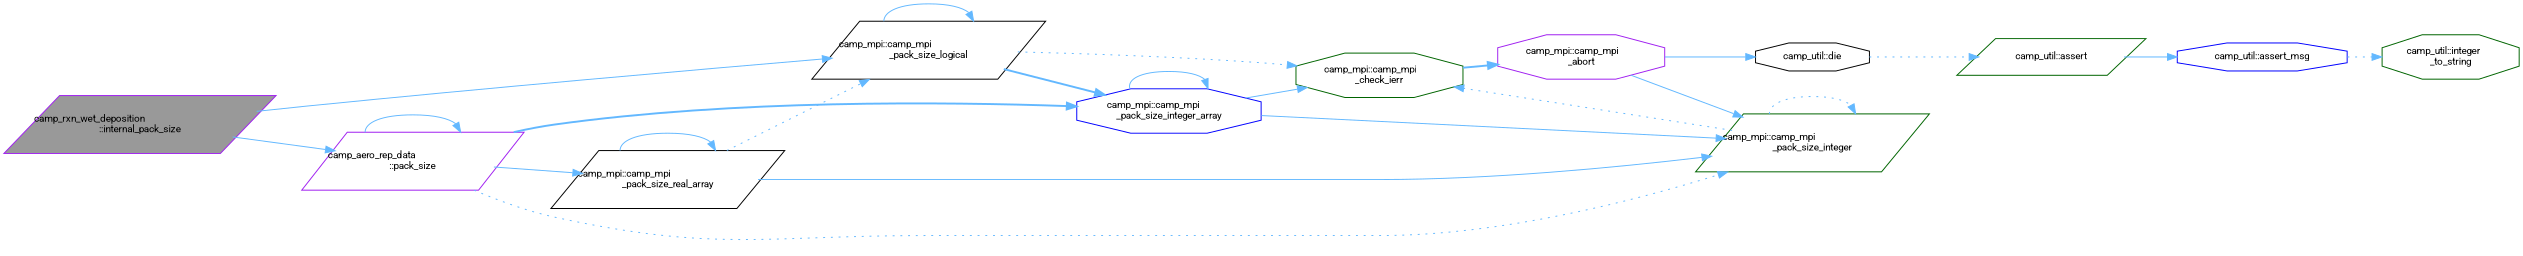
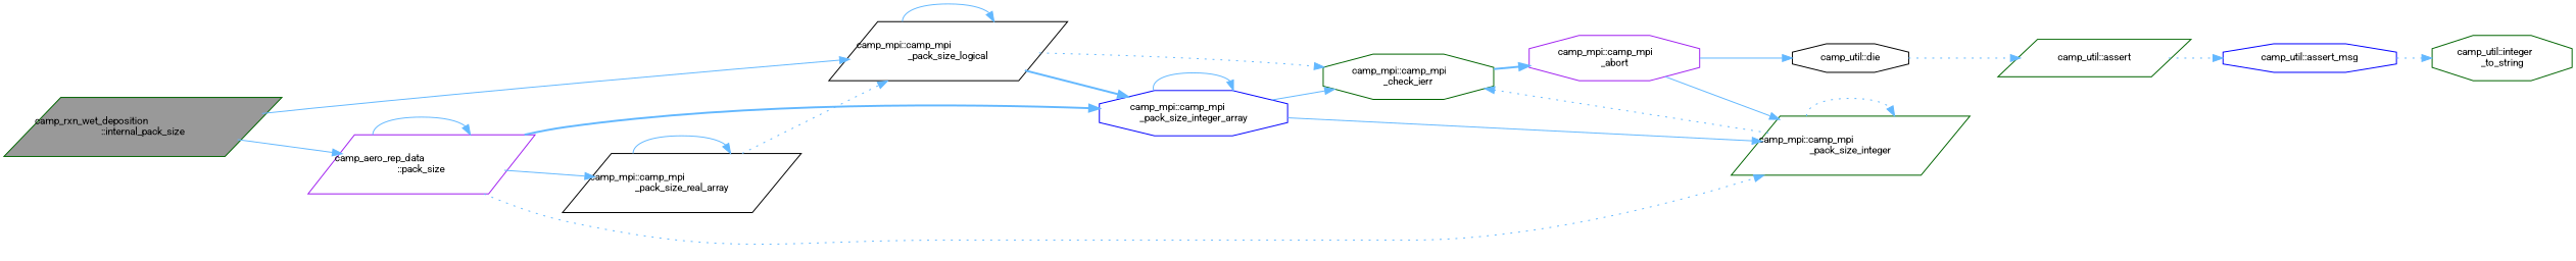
  digraph {
    fontname=Roboto
    rankdir=LR
    node [color=darkgreen fillcolor=white fontname=Roboto fontsize=10 shape=parallelogram style=filled]
    edge [color=steelblue1 fontname=Roboto fontsize=10 labelfontname=Helvetica labelfontsize=10 style=solid]
-   n1 [color=purple fillcolor=grey60 fontcolor=black height=0.2 label="camp_rxn_wet_deposition\l::internal_pack_size" width=0.4]
+   n1 [fillcolor=grey60 fontcolor=black height=0.2 label="camp_rxn_wet_deposition\l::internal_pack_size" width=0.4]
    n2 [color=black height=0.2 label="camp_mpi::camp_mpi\l_pack_size_logical" width=0.4]
    n3 [color=purple height=0.2 label="camp_aero_rep_data\l::pack_size" width=0.4]
    n4 [height=0.2 label="camp_mpi::camp_mpi\l_pack_size_integer" width=0.4]
    n5 [height=0.2 label="camp_mpi::camp_mpi\l_check_ierr" shape=octagon width=0.4]
    n6 [color=blue height=0.2 label="camp_mpi::camp_mpi\l_pack_size_integer_array" shape=octagon width=0.4]
    n7 [color=black height=0.2 label="camp_mpi::camp_mpi\l_pack_size_real_array" width=0.4]
    n8 [color=purple height=0.2 label="camp_mpi::camp_mpi\l_abort" shape=octagon width=0.4]
    n9 [color=black height=0.2 label="camp_util::die" shape=octagon width=0.4]
    n10 [height=0.2 label="camp_util::assert" width=0.4]
    n11 [color=blue height=0.2 label="camp_util::assert_msg" shape=octagon width=0.4]
    n12 [height=0.2 label="camp_util::integer\l_to_string" shape=octagon width=0.4]
    n1 -> n2
    n1 -> n3
    n2 -> n2
    n2 -> n5 [style=dotted]
    n2 -> n6 [style=bold]
    n3 -> n3
    n3 -> n4 [style=dotted]
    n3 -> n6 [style=bold]
    n3 -> n7
    n4 -> n4 [style=dotted]
    n4 -> n5 [style=dotted]
    n5 -> n8 [style=bold]
    n6 -> n4
    n6 -> n5
    n6 -> n6
    n7 -> n2 [style=dotted]
-   n7 -> n4
    n7 -> n7
    n8 -> n4
    n8 -> n9
    n9 -> n10 [style=dotted]
-   n10 -> n11
+   n10 -> n11 [style=dotted]
    n11 -> n12 [style=dotted]
  }
